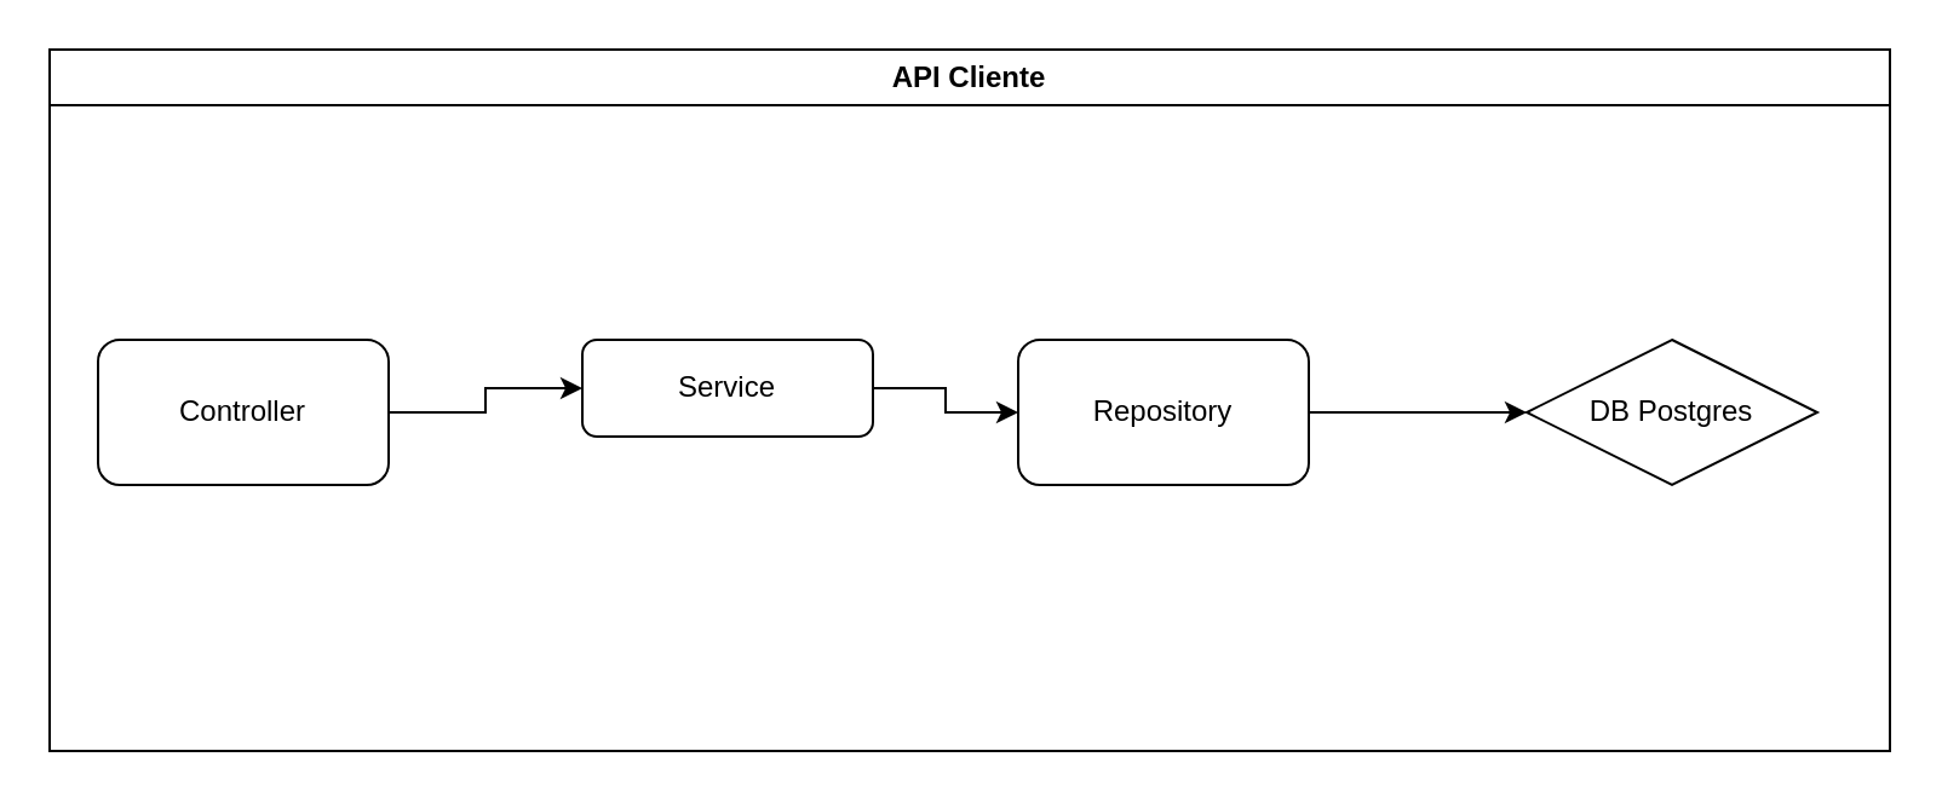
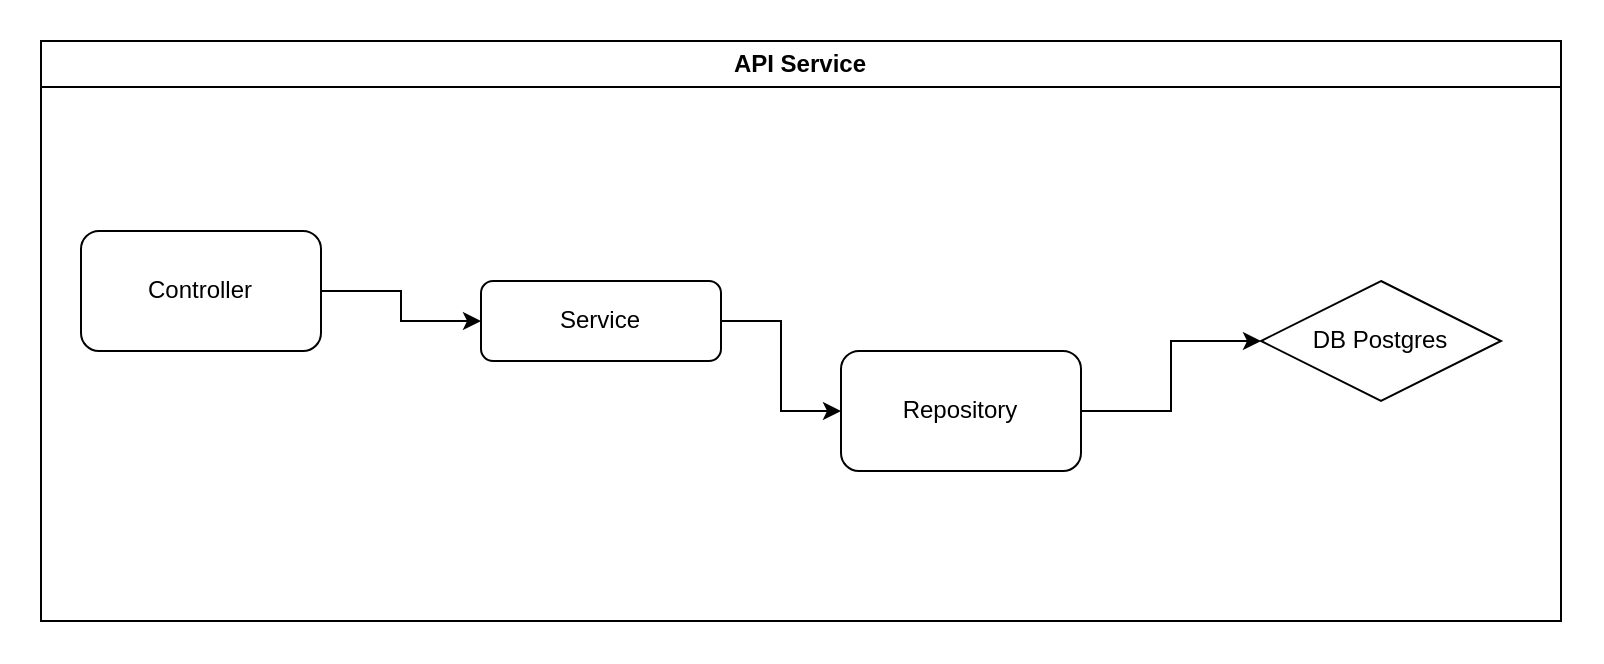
  <mxCell id="0" />
  <mxCell id="1" parent="0" />
  <mxCell id="2" value="" style="edgeStyle=orthogonalEdgeStyle;rounded=0;orthogonalLoop=1;jettySize=auto;html=1;" edge="1" parent="1" source="3" target="5"><mxGeometry relative="1" as="geometry" /></mxCell>
- <mxCell id="3" value="Controller" style="rounded=1;whiteSpace=wrap;html=1;" vertex="1" parent="1"><mxGeometry x="40" y="140" width="120" height="60" as="geometry" /></mxCell>
+ <mxCell id="3" value="Controller" style="rounded=1;whiteSpace=wrap;html=1;" vertex="1" parent="1"><mxGeometry x="40" y="115" width="120" height="60" as="geometry" /></mxCell>
  <mxCell id="4" value="" style="edgeStyle=orthogonalEdgeStyle;rounded=0;orthogonalLoop=1;jettySize=auto;html=1;" edge="1" parent="1" source="5" target="7"><mxGeometry relative="1" as="geometry" /></mxCell>
  <mxCell id="5" value="Service" style="rounded=1;whiteSpace=wrap;html=1;" vertex="1" parent="1"><mxGeometry x="240" y="140" width="120" height="40" as="geometry" /></mxCell>
  <mxCell id="6" style="edgeStyle=orthogonalEdgeStyle;rounded=0;orthogonalLoop=1;jettySize=auto;html=1;" edge="1" parent="1" source="7" target="8"><mxGeometry relative="1" as="geometry" /></mxCell>
- <mxCell id="7" value="Repository" style="rounded=1;whiteSpace=wrap;html=1;" vertex="1" parent="1"><mxGeometry x="420" y="140" width="120" height="60" as="geometry" /></mxCell>
+ <mxCell id="7" value="Repository" style="rounded=1;whiteSpace=wrap;html=1;" vertex="1" parent="1"><mxGeometry x="420" y="175" width="120" height="60" as="geometry" /></mxCell>
  <mxCell id="8" value="DB Postgres" style="rhombus;whiteSpace=wrap;html=1;" vertex="1" parent="1"><mxGeometry x="630" y="140" width="120" height="60" as="geometry" /></mxCell>
- <mxCell id="9" value="API Cliente" style="swimlane;whiteSpace=wrap;html=1;" vertex="1" parent="1"><mxGeometry x="20" y="20" width="760" height="290" as="geometry" /></mxCell>
+ <mxCell id="9" value="API Service" style="swimlane;whiteSpace=wrap;html=1;" vertex="1" parent="1"><mxGeometry x="20" y="20" width="760" height="290" as="geometry" /></mxCell>
